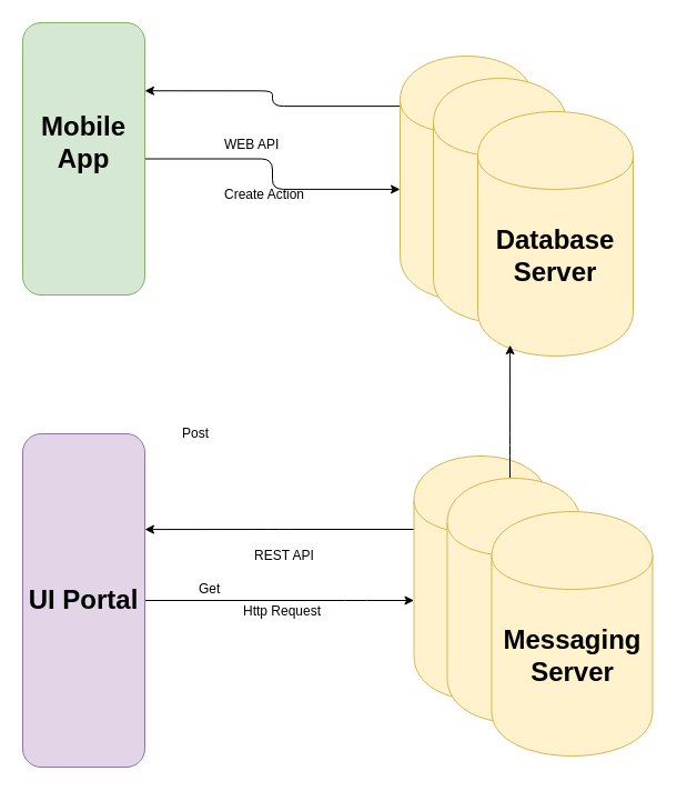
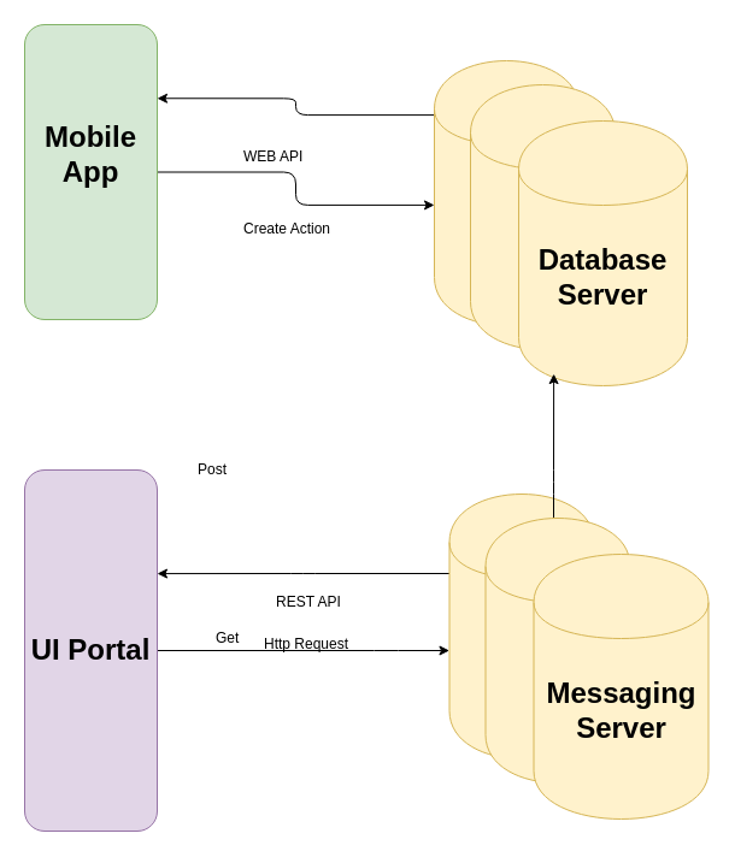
  <mxCell id="0" />
  <mxCell id="1" parent="0" />
  <mxCell id="2" style="edgeStyle=orthogonalEdgeStyle;rounded=1;orthogonalLoop=1;jettySize=auto;html=1;startSize=4;entryX=0;entryY=0.545;entryDx=0;entryDy=0;entryPerimeter=0;" edge="1" parent="1" source="3" target="7"><mxGeometry relative="1" as="geometry"><mxPoint x="520" y="170" as="targetPoint" /></mxGeometry></mxCell>
  <mxCell id="3" value="&lt;b&gt;&lt;font style=&quot;font-size: 24px&quot;&gt;Mobile App&lt;br&gt;&lt;br&gt;&lt;/font&gt;&lt;/b&gt;" style="rounded=1;whiteSpace=wrap;html=1;fillColor=#d5e8d4;strokeColor=#82b366;" parent="1" vertex="1"><mxGeometry x="20" y="20" width="110" height="245" as="geometry" /></mxCell>
  <mxCell id="4" style="edgeStyle=orthogonalEdgeStyle;rounded=1;orthogonalLoop=1;jettySize=auto;html=1;entryX=1;entryY=0.25;entryDx=0;entryDy=0;startSize=4;exitX=0.083;exitY=0.205;exitDx=0;exitDy=0;exitPerimeter=0;" edge="1" parent="1" source="7" target="3"><mxGeometry relative="1" as="geometry"><mxPoint x="640" y="95" as="sourcePoint" /></mxGeometry></mxCell>
  <mxCell id="5" style="edgeStyle=orthogonalEdgeStyle;rounded=1;orthogonalLoop=1;jettySize=auto;html=1;startSize=4;" edge="1" parent="1" source="6" target="11"><mxGeometry relative="1" as="geometry"><mxPoint x="330" y="540" as="targetPoint" /><Array as="points"><mxPoint x="320" y="540" /><mxPoint x="320" y="540" /></Array></mxGeometry></mxCell>
  <mxCell id="6" value="&lt;b&gt;&lt;font style=&quot;font-size: 24px&quot;&gt;UI Portal&lt;/font&gt;&lt;/b&gt;" style="rounded=1;whiteSpace=wrap;html=1;fillColor=#e1d5e7;strokeColor=#9673a6;" parent="1" vertex="1"><mxGeometry x="20" y="390" width="110" height="300" as="geometry" /></mxCell>
  <mxCell id="7" value="" style="shape=cylinder;whiteSpace=wrap;html=1;boundedLbl=1;backgroundOutline=1;fillColor=#fff2cc;strokeColor=#d6b656;" vertex="1" parent="1"><mxGeometry x="360" y="50" width="120" height="220" as="geometry" /></mxCell>
  <mxCell id="8" value="" style="shape=cylinder;whiteSpace=wrap;html=1;boundedLbl=1;backgroundOutline=1;fillColor=#fff2cc;strokeColor=#d6b656;" vertex="1" parent="1"><mxGeometry x="390" y="70" width="120" height="220" as="geometry" /></mxCell>
  <mxCell id="9" value="&lt;b style=&quot;font-size: 24px ; white-space: normal&quot;&gt;Database Server&lt;/b&gt;" style="shape=cylinder;whiteSpace=wrap;html=1;boundedLbl=1;backgroundOutline=1;fillColor=#fff2cc;strokeColor=#d6b656;" vertex="1" parent="1"><mxGeometry x="430" y="100" width="140" height="220" as="geometry" /></mxCell>
  <mxCell id="10" style="edgeStyle=orthogonalEdgeStyle;rounded=1;orthogonalLoop=1;jettySize=auto;html=1;exitX=0;exitY=0.3;exitDx=0;exitDy=0;entryX=1;entryY=0.287;entryDx=0;entryDy=0;entryPerimeter=0;startSize=4;" edge="1" parent="1" source="11" target="6"><mxGeometry relative="1" as="geometry" /></mxCell>
  <mxCell id="11" value="" style="shape=cylinder;whiteSpace=wrap;html=1;boundedLbl=1;backgroundOutline=1;fillColor=#fff2cc;strokeColor=#d6b656;" vertex="1" parent="1"><mxGeometry x="372.5" y="410" width="120" height="220" as="geometry" /></mxCell>
  <mxCell id="12" style="edgeStyle=orthogonalEdgeStyle;rounded=1;orthogonalLoop=1;jettySize=auto;html=1;entryX=0.208;entryY=0.955;entryDx=0;entryDy=0;entryPerimeter=0;startSize=4;" edge="1" parent="1" source="13" target="9"><mxGeometry relative="1" as="geometry"><Array as="points"><mxPoint x="459" y="400" /><mxPoint x="459" y="400" /></Array></mxGeometry></mxCell>
  <mxCell id="13" value="" style="shape=cylinder;whiteSpace=wrap;html=1;boundedLbl=1;backgroundOutline=1;fillColor=#fff2cc;strokeColor=#d6b656;" vertex="1" parent="1"><mxGeometry x="402.5" y="430" width="120" height="220" as="geometry" /></mxCell>
  <mxCell id="14" value="&lt;b style=&quot;font-size: 24px ; white-space: normal&quot;&gt;Messaging Server&lt;/b&gt;" style="shape=cylinder;whiteSpace=wrap;html=1;boundedLbl=1;backgroundOutline=1;fillColor=#fff2cc;strokeColor=#d6b656;" vertex="1" parent="1"><mxGeometry x="442.5" y="460" width="145" height="220" as="geometry" /></mxCell>
- <mxCell id="15" value="Create Action" style="text;html=1;resizable=0;points=[];autosize=1;align=left;verticalAlign=top;spacingTop=-4;" vertex="1" parent="1"><mxGeometry x="200" y="165" width="90" height="20" as="geometry" /></mxCell>
+ <mxCell id="15" value="Create Action" style="text;html=1;resizable=0;points=[];autosize=1;align=left;verticalAlign=top;spacingTop=-4;" vertex="1" parent="1"><mxGeometry x="200" y="180" width="90" height="20" as="geometry" /></mxCell>
  <mxCell id="16" value="REST API" style="text;html=1;resizable=0;points=[];autosize=1;align=left;verticalAlign=top;spacingTop=-4;" vertex="1" parent="1"><mxGeometry x="227" y="490" width="70" height="20" as="geometry" /></mxCell>
  <mxCell id="17" value="WEB API" style="text;html=1;resizable=0;points=[];autosize=1;align=left;verticalAlign=top;spacingTop=-4;" vertex="1" parent="1"><mxGeometry x="200" y="120" width="100" height="20" as="geometry" /></mxCell>
- <mxCell id="18" value="Http Request" style="text;html=1;resizable=0;points=[];autosize=1;align=left;verticalAlign=top;spacingTop=-4;" vertex="1" parent="1"><mxGeometry x="217" y="540" width="90" height="20" as="geometry" /></mxCell>
+ <mxCell id="18" value="Http Request" style="text;html=1;resizable=0;points=[];autosize=1;align=left;verticalAlign=top;spacingTop=-4;" vertex="1" parent="1"><mxGeometry x="217" y="525" width="90" height="20" as="geometry" /></mxCell>
  <mxCell id="19" value="Post" style="text;html=1;resizable=0;points=[];autosize=1;align=left;verticalAlign=top;spacingTop=-4;" vertex="1" parent="1"><mxGeometry x="161.5" y="380" width="40" height="20" as="geometry" /></mxCell>
  <mxCell id="20" value="Get" style="text;html=1;resizable=0;points=[];autosize=1;align=left;verticalAlign=top;spacingTop=-4;" vertex="1" parent="1"><mxGeometry x="176.5" y="520" width="30" height="20" as="geometry" /></mxCell>
